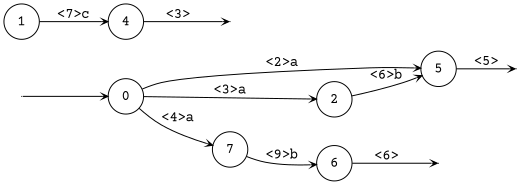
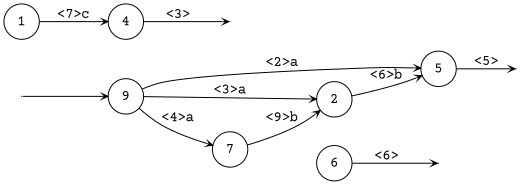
  digraph {
    fontname="Courier Prime"
    rankdir=LR
    vcsn_context="lal(abc), q"
    node [fontname="Courier Prime" shape=circle style=rounded]
    edge [arrowhead=vee arrowsize=.6 fontname="Courier Prime"]
    I0 [shape=point width=0 style=""]
    F4 [shape=point width=0 style=""]
    F5 [shape=point width=0 style=""]
    F6 [shape=point width=0 style=""]
-   0 [width=0.5]
+   0 [width=0.5 label=9]
    1 [width=0.5]
    2 [width=0.5]
    n8 [label=7 width=0.5]
    4 [width=0.5]
    5 [width=0.5]
    6 [width=0.5]
    subgraph sub_1 {
      I0
      F4
      F5
      F6
    }
    subgraph sub_2 {
      0
      1
      2
      n8
      4
      5
      6
    }
    I0 -> 0
    0 -> 2 [label="<3>a"]
    0 -> n8 [label="<4>a"]
    0 -> 5 [label="<2>a"]
    1 -> 4 [label="<7>c"]
    2 -> 5 [label="<6>b"]
-   n8 -> 6 [label="<9>b"]
+   n8 -> 2 [label="<9>b"]
    4 -> F4 [label="<3>"]
    5 -> F5 [label="<5>"]
    6 -> F6 [label="<6>"]
  }
